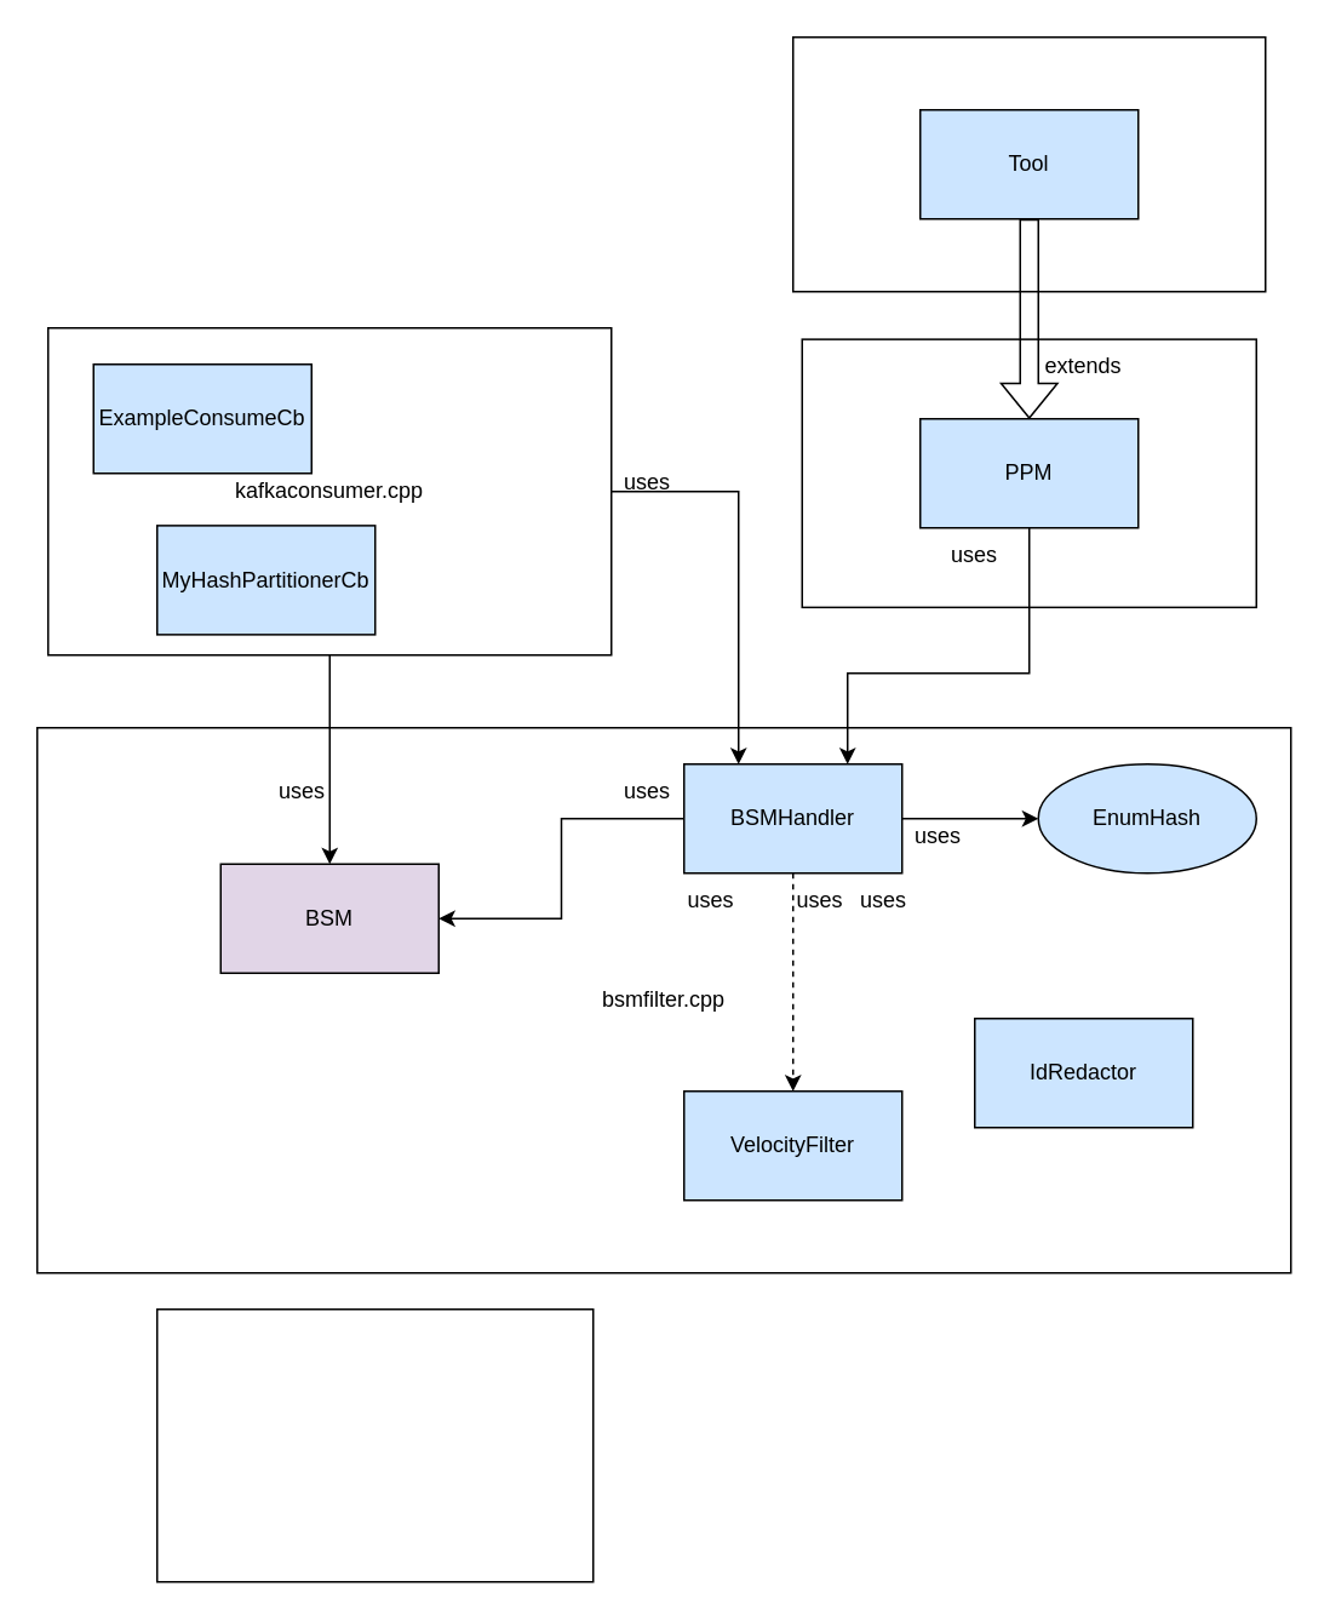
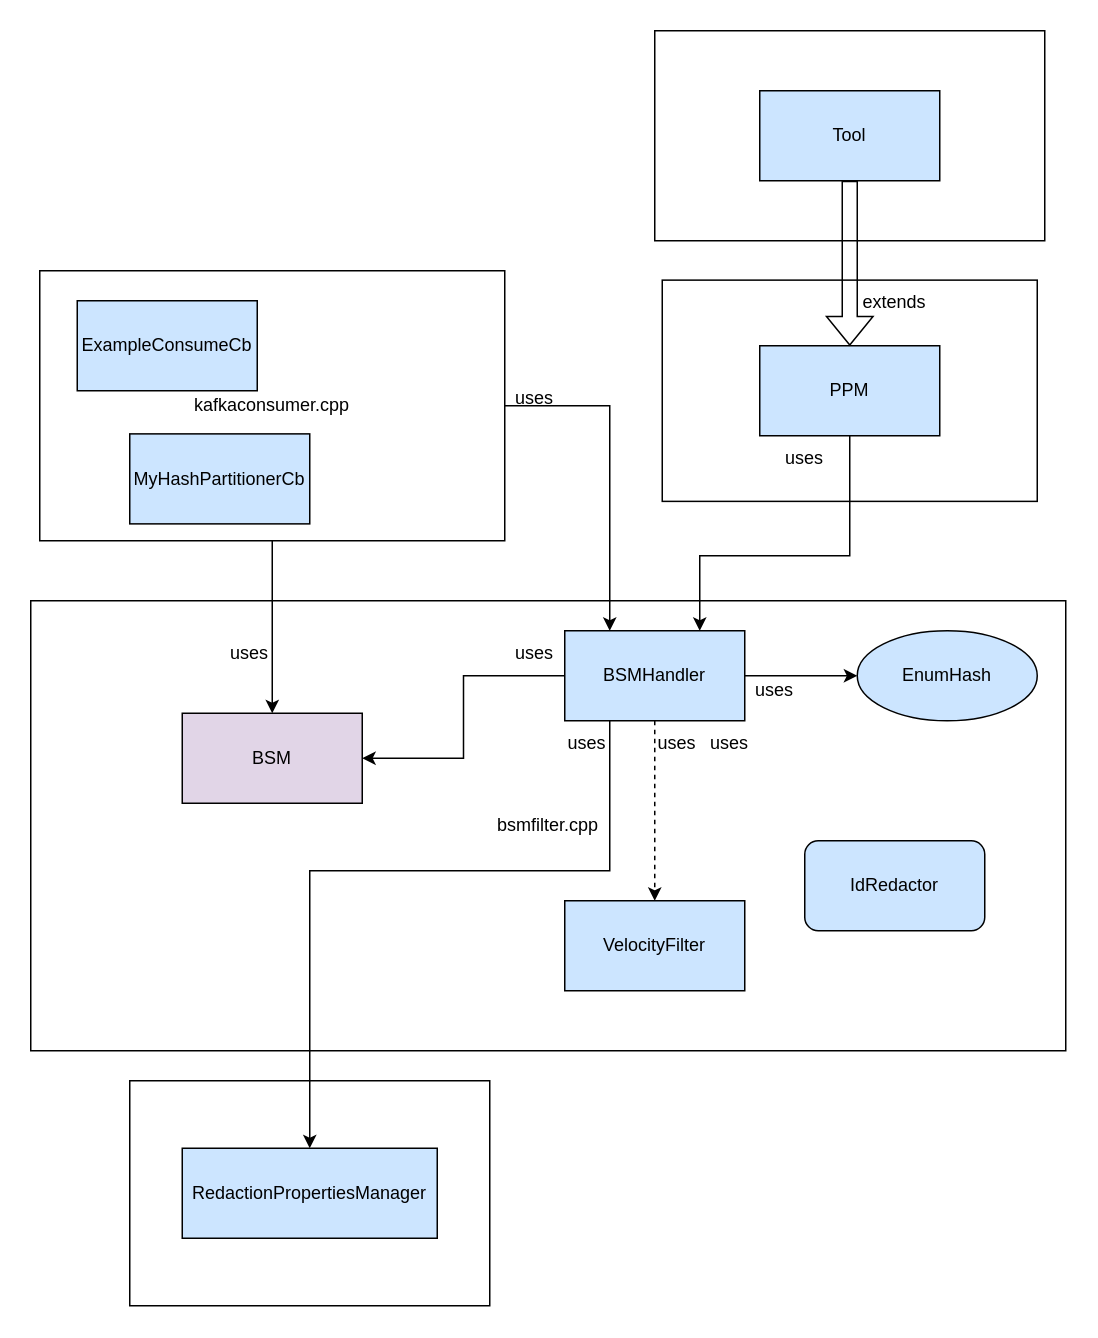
  <mxCell id="0" />
  <mxCell id="1" parent="0" />
  <mxCell id="2" value="" style="group" parent="1" vertex="1" connectable="0"><mxGeometry x="441" y="186.25" width="250" height="147.5" as="geometry" /></mxCell>
  <mxCell id="3" value="ppm.cpp" style="rounded=0;whiteSpace=wrap;html=1;" parent="2" vertex="1"><mxGeometry width="250" height="147.5" as="geometry" /></mxCell>
  <mxCell id="4" value="PPM" style="rounded=0;whiteSpace=wrap;html=1;fillColor=#CCE5FF;" parent="2" vertex="1"><mxGeometry x="65" y="43.75" width="120" height="60" as="geometry" /></mxCell>
  <mxCell id="5" value="" style="rounded=0;whiteSpace=wrap;html=1;" parent="1" vertex="1"><mxGeometry x="86" y="720" width="240" height="150" as="geometry" /></mxCell>
  <mxCell id="6" value="bsmfilter.cpp" style="rounded=0;whiteSpace=wrap;html=1;" parent="1" vertex="1"><mxGeometry x="20" y="400" width="690" height="300" as="geometry" /></mxCell>
  <mxCell id="7" value="EnumHash" style="ellipse;whiteSpace=wrap;html=1;fillColor=#CCE5FF;" parent="1" vertex="1"><mxGeometry x="571" y="420" width="120" height="60" as="geometry" /></mxCell>
- <mxCell id="8" value="IdRedactor" style="rounded=0;whiteSpace=wrap;html=1;fillColor=#CCE5FF;" parent="1" vertex="1"><mxGeometry x="536" y="560" width="120" height="60" as="geometry" /></mxCell>
+ <mxCell id="8" value="IdRedactor" style="whiteSpace=wrap;html=1;fillColor=#CCE5FF;rounded=1;" parent="1" vertex="1"><mxGeometry x="536" y="560" width="120" height="60" as="geometry" /></mxCell>
  <mxCell id="9" value="VelocityFilter" style="rounded=0;whiteSpace=wrap;html=1;fillColor=#CCE5FF;" parent="1" vertex="1"><mxGeometry x="376" y="600" width="120" height="60" as="geometry" /></mxCell>
  <mxCell id="10" value="BSM" style="rounded=0;whiteSpace=wrap;html=1;fillColor=#e1d5e7;" parent="1" vertex="1"><mxGeometry x="121" y="475" width="120" height="60" as="geometry" /></mxCell>
+ <mxCell id="11" style="edgeStyle=orthogonalEdgeStyle;rounded=0;orthogonalLoop=1;jettySize=auto;html=1;exitX=0.25;exitY=1;exitDx=0;exitDy=0;entryX=0.5;entryY=0;entryDx=0;entryDy=0;" parent="1" source="15" target="17" edge="1"><mxGeometry relative="1" as="geometry"><Array as="points"><mxPoint x="406" y="580" /><mxPoint x="206" y="580" /></Array></mxGeometry></mxCell>
  <mxCell id="12" style="edgeStyle=orthogonalEdgeStyle;rounded=0;orthogonalLoop=1;jettySize=auto;html=1;exitX=0;exitY=0.5;exitDx=0;exitDy=0;" parent="1" source="15" target="10" edge="1"><mxGeometry relative="1" as="geometry" /></mxCell>
  <mxCell id="13" style="edgeStyle=orthogonalEdgeStyle;rounded=0;orthogonalLoop=1;jettySize=auto;html=1;exitX=0.5;exitY=1;exitDx=0;exitDy=0;dashed=1;" parent="1" source="15" target="9" edge="1"><mxGeometry relative="1" as="geometry" /></mxCell>
  <mxCell id="14" style="edgeStyle=orthogonalEdgeStyle;rounded=0;orthogonalLoop=1;jettySize=auto;html=1;" parent="1" source="15" target="7" edge="1"><mxGeometry relative="1" as="geometry" /></mxCell>
  <mxCell id="15" value="BSMHandler" style="rounded=0;whiteSpace=wrap;html=1;fillColor=#CCE5FF;" parent="1" vertex="1"><mxGeometry x="376" y="420" width="120" height="60" as="geometry" /></mxCell>
  <mxCell id="16" style="edgeStyle=orthogonalEdgeStyle;rounded=0;orthogonalLoop=1;jettySize=auto;html=1;entryX=0.75;entryY=0;entryDx=0;entryDy=0;exitX=1;exitY=0;exitDx=0;exitDy=0;" parent="1" source="22" target="15" edge="1"><mxGeometry relative="1" as="geometry"><Array as="points"><mxPoint x="566" y="370" /><mxPoint x="466" y="370" /></Array></mxGeometry></mxCell>
+ <mxCell id="17" value="RedactionPropertiesManager" style="rounded=0;whiteSpace=wrap;html=1;fillColor=#CCE5FF;" parent="1" vertex="1"><mxGeometry x="121" y="765" width="170" height="60" as="geometry" /></mxCell>
  <mxCell id="18" style="edgeStyle=orthogonalEdgeStyle;rounded=0;orthogonalLoop=1;jettySize=auto;html=1;entryX=0.25;entryY=0;entryDx=0;entryDy=0;" parent="1" source="20" target="15" edge="1"><mxGeometry relative="1" as="geometry" /></mxCell>
  <mxCell id="19" style="edgeStyle=orthogonalEdgeStyle;rounded=0;orthogonalLoop=1;jettySize=auto;html=1;" parent="1" source="20" target="10" edge="1"><mxGeometry relative="1" as="geometry" /></mxCell>
  <mxCell id="20" value="kafkaconsumer.cpp" style="rounded=0;whiteSpace=wrap;html=1;" parent="1" vertex="1"><mxGeometry x="26" y="180" width="310" height="180" as="geometry" /></mxCell>
  <mxCell id="21" value="extends" style="text;html=1;strokeColor=none;fillColor=none;align=center;verticalAlign=middle;whiteSpace=wrap;rounded=0;" parent="1" vertex="1"><mxGeometry x="566" y="186.25" width="60" height="30" as="geometry" /></mxCell>
  <mxCell id="22" value="uses" style="text;html=1;strokeColor=none;fillColor=none;align=center;verticalAlign=middle;whiteSpace=wrap;rounded=0;" parent="1" vertex="1"><mxGeometry x="506" y="290" width="60" height="30" as="geometry" /></mxCell>
  <mxCell id="23" value="uses" style="text;html=1;strokeColor=none;fillColor=none;align=center;verticalAlign=middle;whiteSpace=wrap;rounded=0;" parent="1" vertex="1"><mxGeometry x="326" y="420" width="60" height="30" as="geometry" /></mxCell>
  <mxCell id="24" value="uses" style="text;html=1;strokeColor=none;fillColor=none;align=center;verticalAlign=middle;whiteSpace=wrap;rounded=0;" parent="1" vertex="1"><mxGeometry x="361" y="480" width="60" height="30" as="geometry" /></mxCell>
  <mxCell id="25" value="uses" style="text;html=1;strokeColor=none;fillColor=none;align=center;verticalAlign=middle;whiteSpace=wrap;rounded=0;" parent="1" vertex="1"><mxGeometry x="456" y="480" width="60" height="30" as="geometry" /></mxCell>
  <mxCell id="26" value="uses" style="text;html=1;strokeColor=none;fillColor=none;align=center;verticalAlign=middle;whiteSpace=wrap;rounded=0;" parent="1" vertex="1"><mxGeometry x="486" y="445" width="60" height="30" as="geometry" /></mxCell>
  <mxCell id="27" value="uses" style="text;html=1;strokeColor=none;fillColor=none;align=center;verticalAlign=middle;whiteSpace=wrap;rounded=0;" parent="1" vertex="1"><mxGeometry x="421" y="480" width="60" height="30" as="geometry" /></mxCell>
  <mxCell id="28" value="ExampleConsumeCb" style="rounded=0;whiteSpace=wrap;html=1;fillColor=#CCE5FF;" parent="1" vertex="1"><mxGeometry x="51" y="200" width="120" height="60" as="geometry" /></mxCell>
  <mxCell id="29" value="MyHashPartitionerCb" style="rounded=0;whiteSpace=wrap;html=1;fillColor=#CCE5FF;" parent="1" vertex="1"><mxGeometry x="86" y="288.75" width="120" height="60" as="geometry" /></mxCell>
  <mxCell id="30" value="uses" style="text;html=1;strokeColor=none;fillColor=none;align=center;verticalAlign=middle;whiteSpace=wrap;rounded=0;" parent="1" vertex="1"><mxGeometry x="326" y="250" width="60" height="30" as="geometry" /></mxCell>
  <mxCell id="31" value="uses" style="text;html=1;strokeColor=none;fillColor=none;align=center;verticalAlign=middle;whiteSpace=wrap;rounded=0;" parent="1" vertex="1"><mxGeometry x="136" y="420" width="60" height="30" as="geometry" /></mxCell>
  <mxCell id="32" value="" style="group" parent="1" vertex="1" connectable="0"><mxGeometry x="436" y="20" width="260" height="140" as="geometry" /></mxCell>
  <mxCell id="33" value="" style="group" parent="32" vertex="1" connectable="0"><mxGeometry width="260" height="140" as="geometry" /></mxCell>
  <mxCell id="34" value="tool.cpp" style="rounded=0;whiteSpace=wrap;html=1;" parent="33" vertex="1"><mxGeometry width="260" height="140" as="geometry" /></mxCell>
  <mxCell id="35" value="Tool" style="rounded=0;whiteSpace=wrap;html=1;fillColor=#CCE5FF;" parent="33" vertex="1"><mxGeometry x="70" y="40" width="120" height="60" as="geometry" /></mxCell>
  <mxCell id="36" style="edgeStyle=orthogonalEdgeStyle;rounded=0;orthogonalLoop=1;jettySize=auto;html=1;shape=flexArrow;" parent="1" source="35" target="4" edge="1"><mxGeometry relative="1" as="geometry" /></mxCell>
